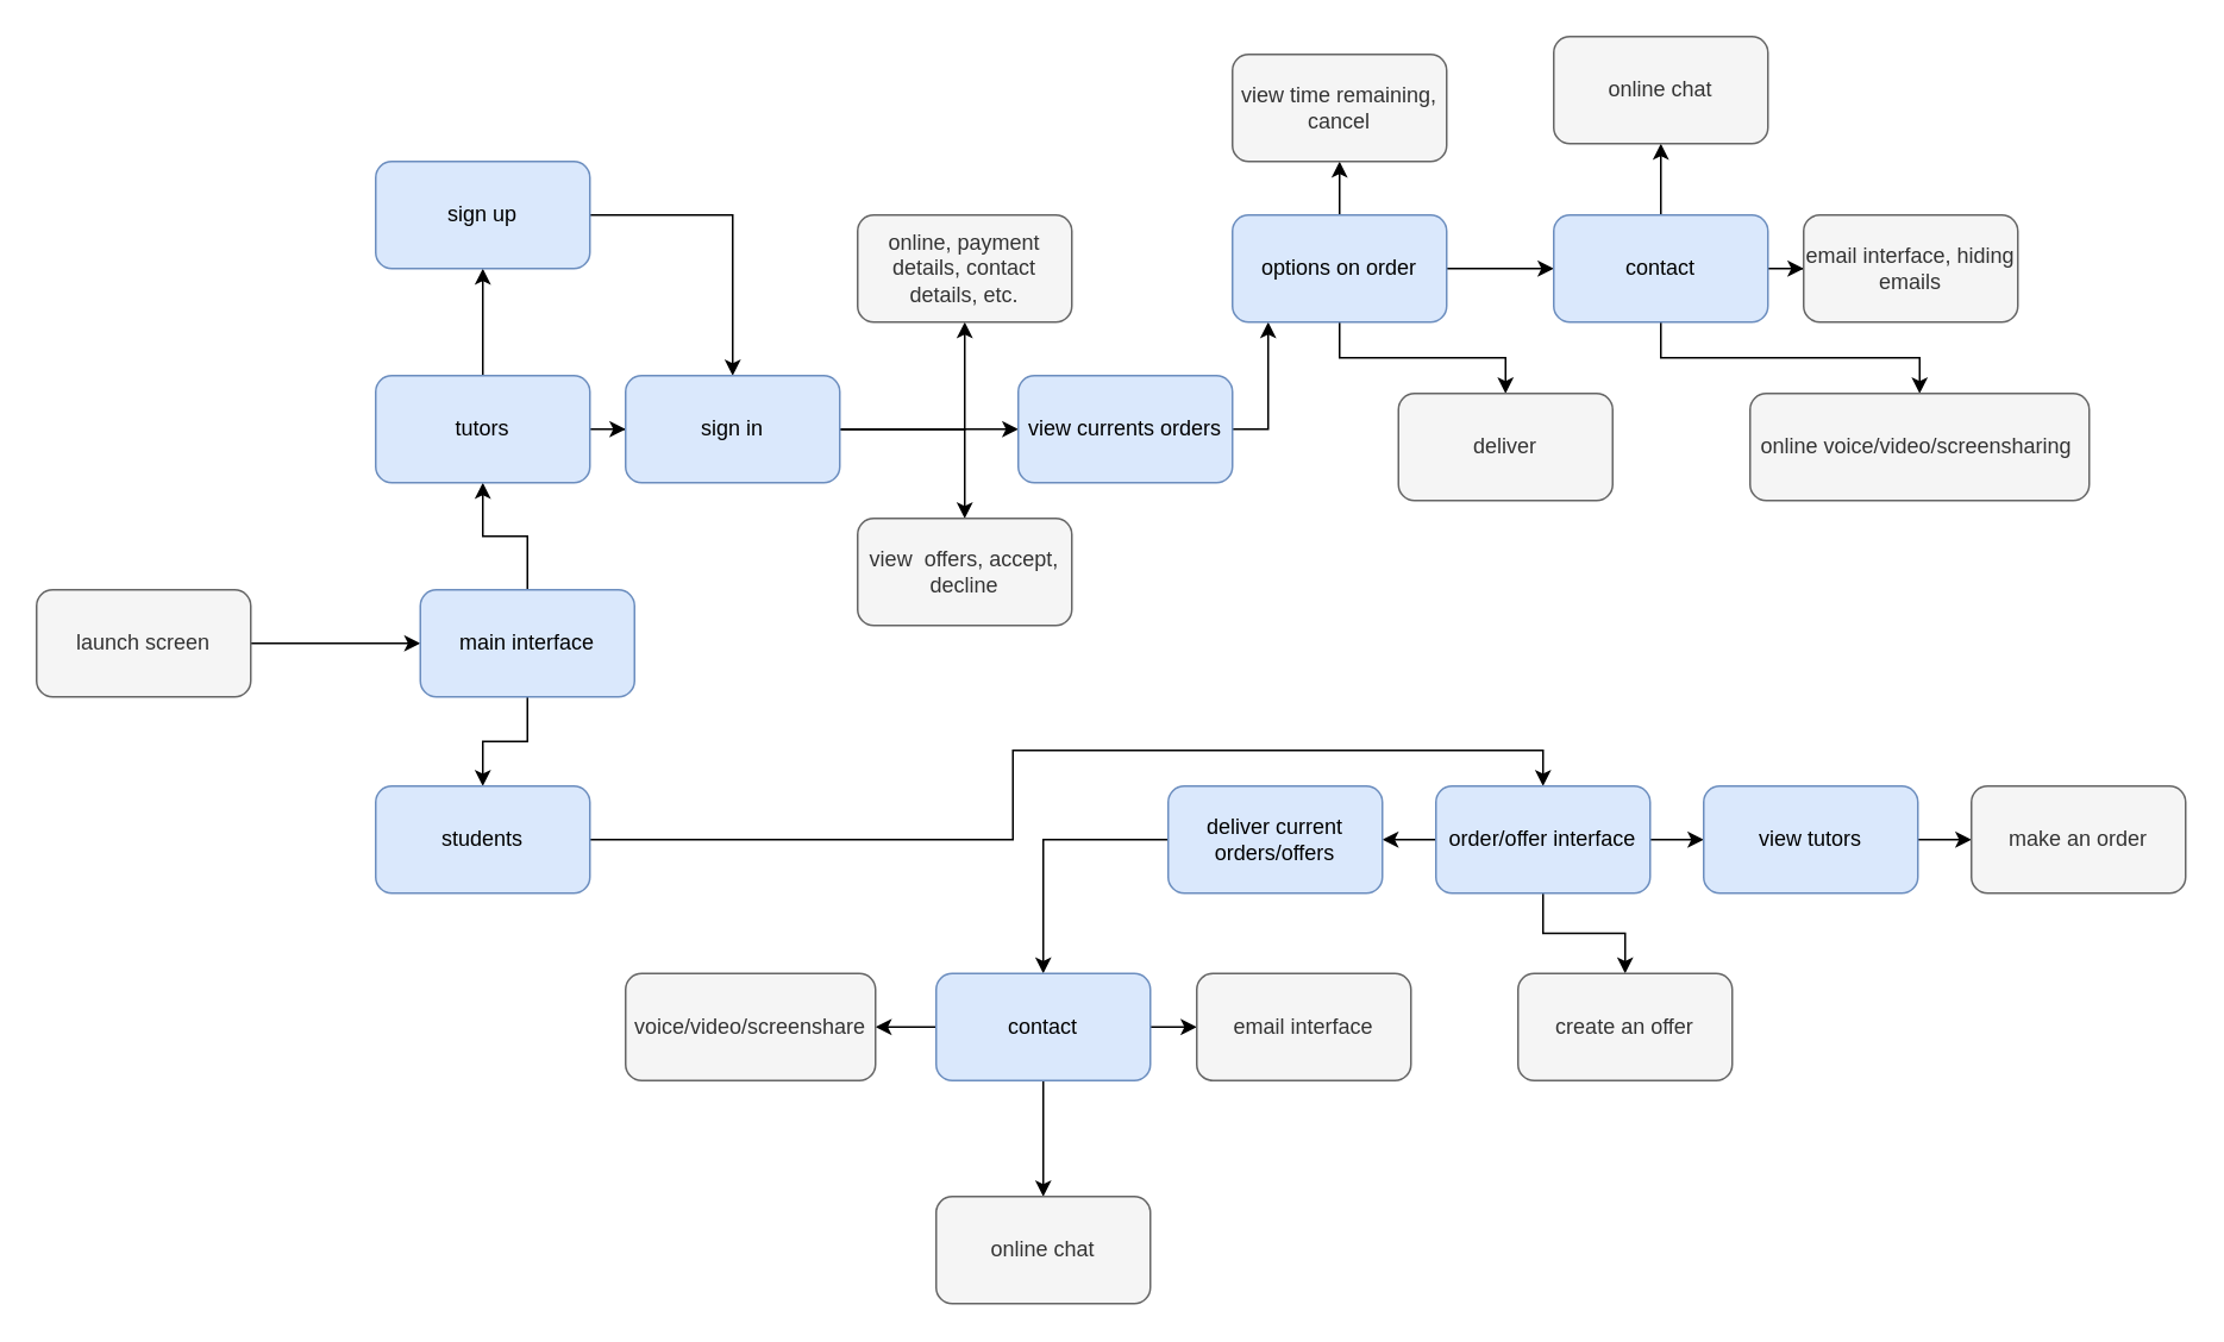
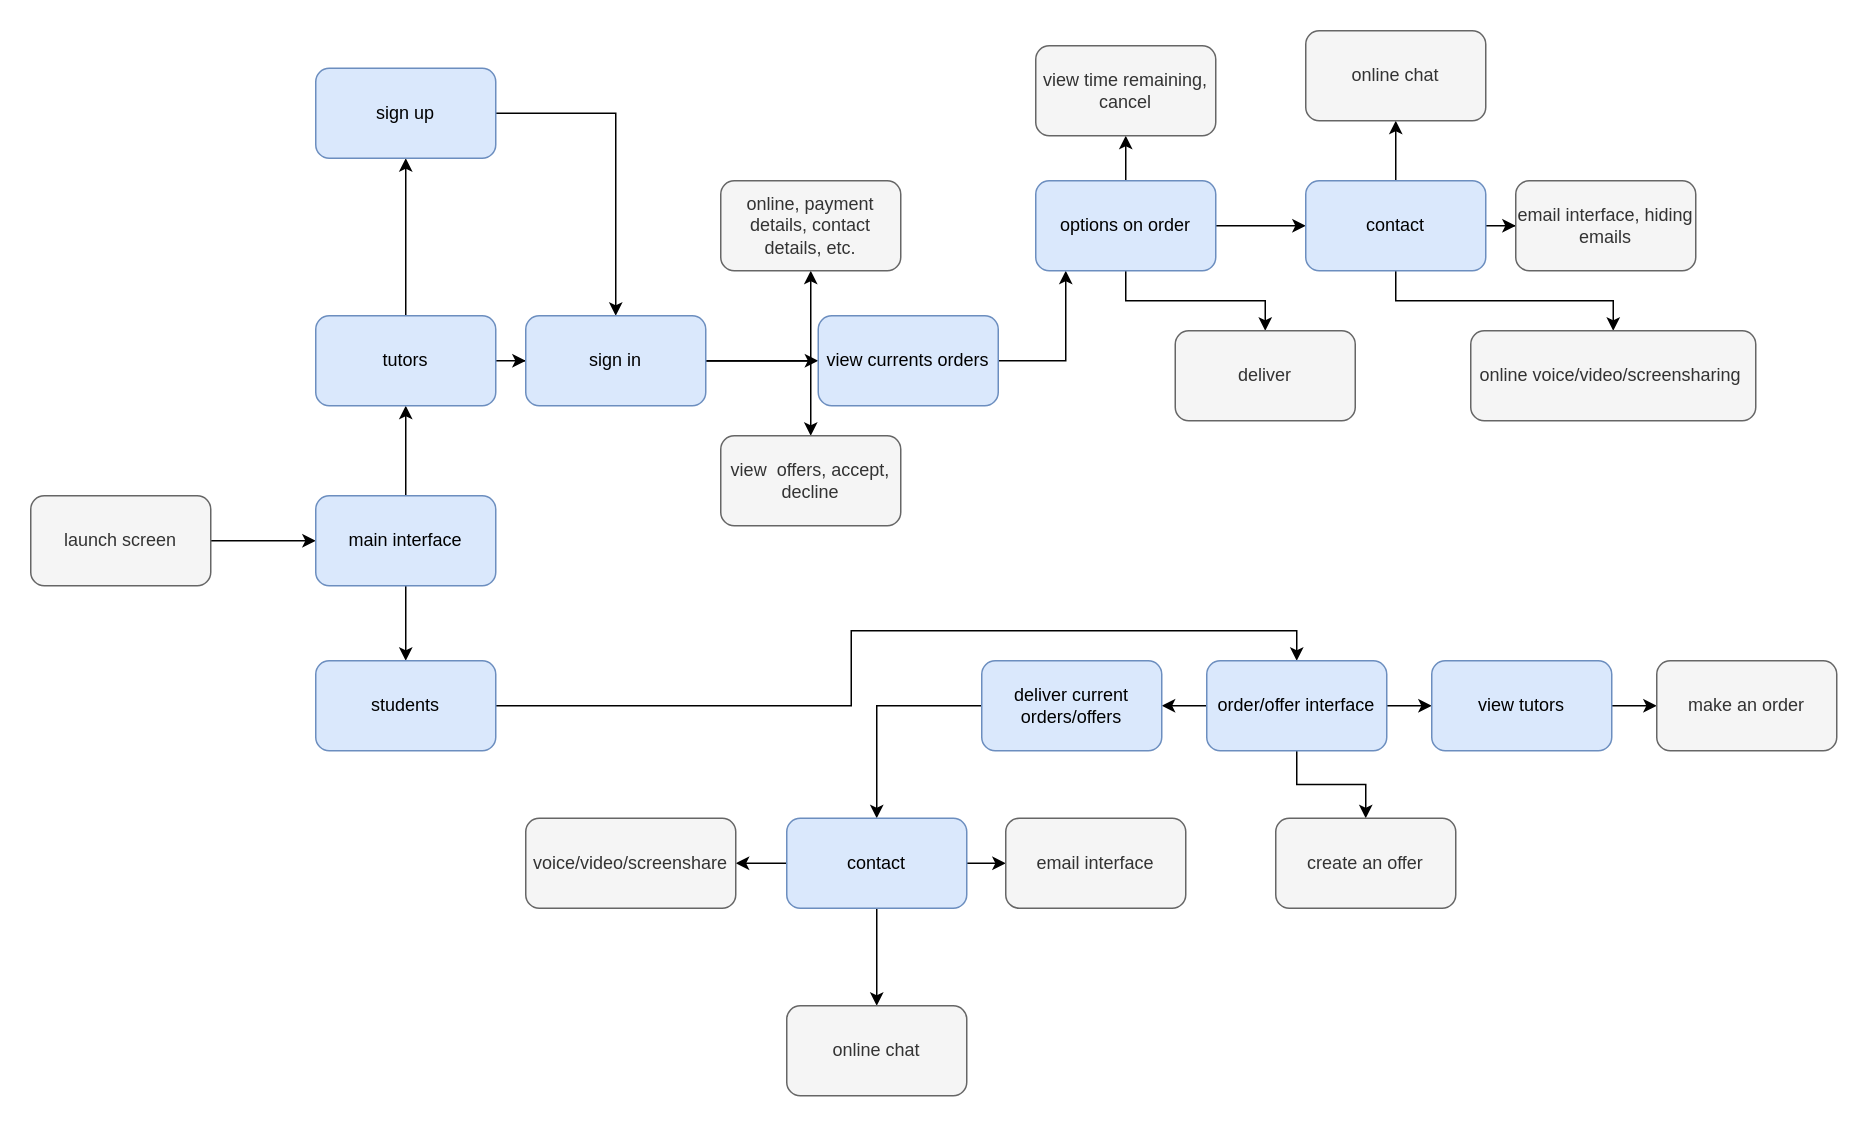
  <mxCell id="0" />
  <mxCell id="1" parent="0" />
  <mxCell id="2" style="edgeStyle=orthogonalEdgeStyle;rounded=0;orthogonalLoop=1;jettySize=auto;html=1;" parent="1" source="3" target="6" edge="1"><mxGeometry relative="1" as="geometry" /></mxCell>
  <mxCell id="3" value="launch screen" style="rounded=1;whiteSpace=wrap;html=1;fillColor=#f5f5f5;fontColor=#333333;strokeColor=#666666;" parent="1" vertex="1"><mxGeometry x="20" y="330" width="120" height="60" as="geometry" /></mxCell>
  <mxCell id="4" style="edgeStyle=orthogonalEdgeStyle;rounded=0;orthogonalLoop=1;jettySize=auto;html=1;" parent="1" source="6" target="9" edge="1"><mxGeometry relative="1" as="geometry" /></mxCell>
  <mxCell id="5" style="edgeStyle=orthogonalEdgeStyle;rounded=0;orthogonalLoop=1;jettySize=auto;html=1;" parent="1" source="6" target="11" edge="1"><mxGeometry relative="1" as="geometry" /></mxCell>
- <mxCell id="6" value="main interface" style="rounded=1;whiteSpace=wrap;html=1;fillColor=#dae8fc;strokeColor=#6c8ebf;" parent="1" vertex="1"><mxGeometry x="235" y="330" width="120" height="60" as="geometry" /></mxCell>
+ <mxCell id="6" value="main interface" style="rounded=1;whiteSpace=wrap;html=1;fillColor=#dae8fc;strokeColor=#6c8ebf;" parent="1" vertex="1"><mxGeometry x="210" y="330" width="120" height="60" as="geometry" /></mxCell>
  <mxCell id="7" style="edgeStyle=orthogonalEdgeStyle;rounded=0;orthogonalLoop=1;jettySize=auto;html=1;" parent="1" source="9" target="13" edge="1"><mxGeometry relative="1" as="geometry" /></mxCell>
  <mxCell id="8" style="edgeStyle=orthogonalEdgeStyle;rounded=0;orthogonalLoop=1;jettySize=auto;html=1;" parent="1" source="9" target="17" edge="1"><mxGeometry relative="1" as="geometry" /></mxCell>
  <mxCell id="9" value="tutors" style="rounded=1;whiteSpace=wrap;html=1;fillColor=#dae8fc;strokeColor=#6c8ebf;" parent="1" vertex="1"><mxGeometry x="210" y="210" width="120" height="60" as="geometry" /></mxCell>
  <mxCell id="10" style="edgeStyle=orthogonalEdgeStyle;rounded=0;orthogonalLoop=1;jettySize=auto;html=1;entryX=0.5;entryY=0;entryDx=0;entryDy=0;" edge="1" parent="1" source="11" target="38"><mxGeometry relative="1" as="geometry" /></mxCell>
  <mxCell id="11" value="students" style="rounded=1;whiteSpace=wrap;html=1;fillColor=#dae8fc;strokeColor=#6c8ebf;" parent="1" vertex="1"><mxGeometry x="210" y="440" width="120" height="60" as="geometry" /></mxCell>
  <mxCell id="12" style="edgeStyle=orthogonalEdgeStyle;rounded=0;orthogonalLoop=1;jettySize=auto;html=1;" parent="1" source="13" target="17" edge="1"><mxGeometry relative="1" as="geometry" /></mxCell>
- <mxCell id="13" value="sign up&lt;br&gt;" style="rounded=1;whiteSpace=wrap;html=1;fillColor=#dae8fc;strokeColor=#6c8ebf;" parent="1" vertex="1"><mxGeometry x="210" y="90" width="120" height="60" as="geometry" /></mxCell>
+ <mxCell id="13" value="sign up&lt;br&gt;" style="rounded=1;whiteSpace=wrap;html=1;fillColor=#dae8fc;strokeColor=#6c8ebf;" parent="1" vertex="1"><mxGeometry x="210" y="45" width="120" height="60" as="geometry" /></mxCell>
  <mxCell id="14" style="edgeStyle=orthogonalEdgeStyle;rounded=0;orthogonalLoop=1;jettySize=auto;html=1;" parent="1" source="17" target="19" edge="1"><mxGeometry relative="1" as="geometry" /></mxCell>
  <mxCell id="15" style="edgeStyle=orthogonalEdgeStyle;rounded=0;orthogonalLoop=1;jettySize=auto;html=1;" parent="1" source="17" target="33" edge="1"><mxGeometry relative="1" as="geometry" /></mxCell>
  <mxCell id="16" style="edgeStyle=orthogonalEdgeStyle;rounded=0;orthogonalLoop=1;jettySize=auto;html=1;" parent="1" source="17" target="34" edge="1"><mxGeometry relative="1" as="geometry" /></mxCell>
  <mxCell id="17" value="sign in&lt;br&gt;" style="rounded=1;whiteSpace=wrap;html=1;fillColor=#dae8fc;strokeColor=#6c8ebf;" parent="1" vertex="1"><mxGeometry x="350" y="210" width="120" height="60" as="geometry" /></mxCell>
  <mxCell id="18" style="edgeStyle=orthogonalEdgeStyle;rounded=0;orthogonalLoop=1;jettySize=auto;html=1;" parent="1" source="19" target="23" edge="1"><mxGeometry relative="1" as="geometry"><Array as="points"><mxPoint x="710" y="240" /></Array></mxGeometry></mxCell>
- <mxCell id="19" value="view currents orders" style="rounded=1;whiteSpace=wrap;html=1;fillColor=#dae8fc;strokeColor=#6c8ebf;" parent="1" vertex="1"><mxGeometry x="570" y="210" width="120" height="60" as="geometry" /></mxCell>
+ <mxCell id="19" value="view currents orders" style="rounded=1;whiteSpace=wrap;html=1;fillColor=#dae8fc;strokeColor=#6c8ebf;" parent="1" vertex="1"><mxGeometry x="545" y="210" width="120" height="60" as="geometry" /></mxCell>
  <mxCell id="20" style="edgeStyle=orthogonalEdgeStyle;rounded=0;orthogonalLoop=1;jettySize=auto;html=1;" parent="1" source="23" target="24" edge="1"><mxGeometry relative="1" as="geometry" /></mxCell>
  <mxCell id="21" style="edgeStyle=orthogonalEdgeStyle;rounded=0;orthogonalLoop=1;jettySize=auto;html=1;" parent="1" source="23" target="28" edge="1"><mxGeometry relative="1" as="geometry" /></mxCell>
  <mxCell id="22" style="edgeStyle=orthogonalEdgeStyle;rounded=0;orthogonalLoop=1;jettySize=auto;html=1;" parent="1" source="23" target="29" edge="1"><mxGeometry relative="1" as="geometry" /></mxCell>
  <mxCell id="23" value="options on order" style="rounded=1;whiteSpace=wrap;html=1;fillColor=#dae8fc;strokeColor=#6c8ebf;" parent="1" vertex="1"><mxGeometry x="690" y="120" width="120" height="60" as="geometry" /></mxCell>
  <mxCell id="24" value="view time remaining, cancel" style="rounded=1;whiteSpace=wrap;html=1;fillColor=#f5f5f5;fontColor=#333333;strokeColor=#666666;" parent="1" vertex="1"><mxGeometry x="690" y="30" width="120" height="60" as="geometry" /></mxCell>
  <mxCell id="25" style="edgeStyle=orthogonalEdgeStyle;rounded=0;orthogonalLoop=1;jettySize=auto;html=1;" parent="1" source="28" target="30" edge="1"><mxGeometry relative="1" as="geometry" /></mxCell>
  <mxCell id="26" style="edgeStyle=orthogonalEdgeStyle;rounded=0;orthogonalLoop=1;jettySize=auto;html=1;" parent="1" source="28" target="31" edge="1"><mxGeometry relative="1" as="geometry" /></mxCell>
  <mxCell id="27" style="edgeStyle=orthogonalEdgeStyle;rounded=0;orthogonalLoop=1;jettySize=auto;html=1;" parent="1" source="28" target="32" edge="1"><mxGeometry relative="1" as="geometry" /></mxCell>
  <mxCell id="28" value="contact" style="rounded=1;whiteSpace=wrap;html=1;fillColor=#dae8fc;strokeColor=#6c8ebf;" parent="1" vertex="1"><mxGeometry x="870" y="120" width="120" height="60" as="geometry" /></mxCell>
  <mxCell id="29" value="deliver" style="rounded=1;whiteSpace=wrap;html=1;fillColor=#f5f5f5;fontColor=#333333;strokeColor=#666666;" parent="1" vertex="1"><mxGeometry x="783" y="220" width="120" height="60" as="geometry" /></mxCell>
  <mxCell id="30" value="online chat" style="rounded=1;whiteSpace=wrap;html=1;fillColor=#f5f5f5;fontColor=#333333;strokeColor=#666666;" parent="1" vertex="1"><mxGeometry x="870" width="120" height="60" as="geometry" y="20" /></mxCell>
  <mxCell id="31" value="email interface, hiding emails" style="rounded=1;whiteSpace=wrap;html=1;fillColor=#f5f5f5;fontColor=#333333;strokeColor=#666666;" parent="1" vertex="1"><mxGeometry x="1010" y="120" width="120" height="60" as="geometry" /></mxCell>
  <mxCell id="32" value="online voice/video/screensharing&amp;nbsp;" style="rounded=1;whiteSpace=wrap;html=1;fillColor=#f5f5f5;fontColor=#333333;strokeColor=#666666;" parent="1" vertex="1"><mxGeometry x="980" y="220" width="190" height="60" as="geometry" /></mxCell>
  <mxCell id="33" value="online, payment details, contact details, etc." style="rounded=1;whiteSpace=wrap;html=1;fillColor=#f5f5f5;fontColor=#333333;strokeColor=#666666;" parent="1" vertex="1"><mxGeometry x="480" y="120" width="120" height="60" as="geometry" /></mxCell>
  <mxCell id="34" value="view &amp;nbsp;offers, accept, decline" style="rounded=1;whiteSpace=wrap;html=1;fillColor=#f5f5f5;fontColor=#333333;strokeColor=#666666;" parent="1" vertex="1"><mxGeometry x="480" y="290" width="120" height="60" as="geometry" /></mxCell>
  <mxCell id="35" style="edgeStyle=orthogonalEdgeStyle;rounded=0;orthogonalLoop=1;jettySize=auto;html=1;" edge="1" parent="1" source="38" target="40"><mxGeometry relative="1" as="geometry" /></mxCell>
  <mxCell id="36" style="edgeStyle=orthogonalEdgeStyle;rounded=0;orthogonalLoop=1;jettySize=auto;html=1;" edge="1" parent="1" source="38" target="41"><mxGeometry relative="1" as="geometry" /></mxCell>
  <mxCell id="37" style="edgeStyle=orthogonalEdgeStyle;rounded=0;orthogonalLoop=1;jettySize=auto;html=1;" edge="1" parent="1" source="38" target="43"><mxGeometry relative="1" as="geometry" /></mxCell>
  <mxCell id="38" value="order/offer interface" style="rounded=1;whiteSpace=wrap;html=1;fillColor=#dae8fc;strokeColor=#6c8ebf;" vertex="1" parent="1"><mxGeometry x="804" y="440" width="120" height="60" as="geometry" /></mxCell>
  <mxCell id="39" style="edgeStyle=orthogonalEdgeStyle;rounded=0;orthogonalLoop=1;jettySize=auto;html=1;" edge="1" parent="1" source="40" target="44"><mxGeometry relative="1" as="geometry" /></mxCell>
  <mxCell id="40" value="view tutors" style="rounded=1;whiteSpace=wrap;html=1;fillColor=#dae8fc;strokeColor=#6c8ebf;" vertex="1" parent="1"><mxGeometry x="954" y="440" width="120" height="60" as="geometry" /></mxCell>
  <mxCell id="41" value="create an offer" style="rounded=1;whiteSpace=wrap;html=1;fillColor=#f5f5f5;fontColor=#333333;strokeColor=#666666;" vertex="1" parent="1"><mxGeometry x="850" y="545" width="120" height="60" as="geometry" /></mxCell>
  <mxCell id="42" style="edgeStyle=orthogonalEdgeStyle;rounded=0;orthogonalLoop=1;jettySize=auto;html=1;" edge="1" parent="1" source="43" target="48"><mxGeometry relative="1" as="geometry" /></mxCell>
  <mxCell id="43" value="deliver current orders/offers" style="rounded=1;whiteSpace=wrap;html=1;fillColor=#dae8fc;strokeColor=#6c8ebf;" vertex="1" parent="1"><mxGeometry x="654" y="440" width="120" height="60" as="geometry" /></mxCell>
  <mxCell id="44" value="make an order" style="rounded=1;whiteSpace=wrap;html=1;fillColor=#f5f5f5;fontColor=#333333;strokeColor=#666666;" vertex="1" parent="1"><mxGeometry x="1104" y="440" width="120" height="60" as="geometry" /></mxCell>
  <mxCell id="45" style="edgeStyle=orthogonalEdgeStyle;rounded=0;orthogonalLoop=1;jettySize=auto;html=1;" edge="1" parent="1" source="48" target="50"><mxGeometry relative="1" as="geometry" /></mxCell>
  <mxCell id="46" style="edgeStyle=orthogonalEdgeStyle;rounded=0;orthogonalLoop=1;jettySize=auto;html=1;" edge="1" parent="1" source="48" target="51"><mxGeometry relative="1" as="geometry" /></mxCell>
  <mxCell id="47" style="edgeStyle=orthogonalEdgeStyle;rounded=0;orthogonalLoop=1;jettySize=auto;html=1;" edge="1" parent="1" source="48" target="49"><mxGeometry relative="1" as="geometry" /></mxCell>
  <mxCell id="48" value="contact" style="rounded=1;whiteSpace=wrap;html=1;fillColor=#dae8fc;strokeColor=#6c8ebf;" vertex="1" parent="1"><mxGeometry x="524" y="545" width="120" height="60" as="geometry" /></mxCell>
  <mxCell id="49" value="voice/video/screenshare" style="rounded=1;whiteSpace=wrap;html=1;fillColor=#f5f5f5;fontColor=#333333;strokeColor=#666666;" vertex="1" parent="1"><mxGeometry x="350" y="545" width="140" height="60" as="geometry" /></mxCell>
  <mxCell id="50" value="online chat" style="rounded=1;whiteSpace=wrap;html=1;fillColor=#f5f5f5;fontColor=#333333;strokeColor=#666666;" vertex="1" parent="1"><mxGeometry x="524" y="670" width="120" height="60" as="geometry" /></mxCell>
  <mxCell id="51" value="email interface" style="rounded=1;whiteSpace=wrap;html=1;fillColor=#f5f5f5;fontColor=#333333;strokeColor=#666666;" vertex="1" parent="1"><mxGeometry x="670" y="545" width="120" height="60" as="geometry" /></mxCell>
